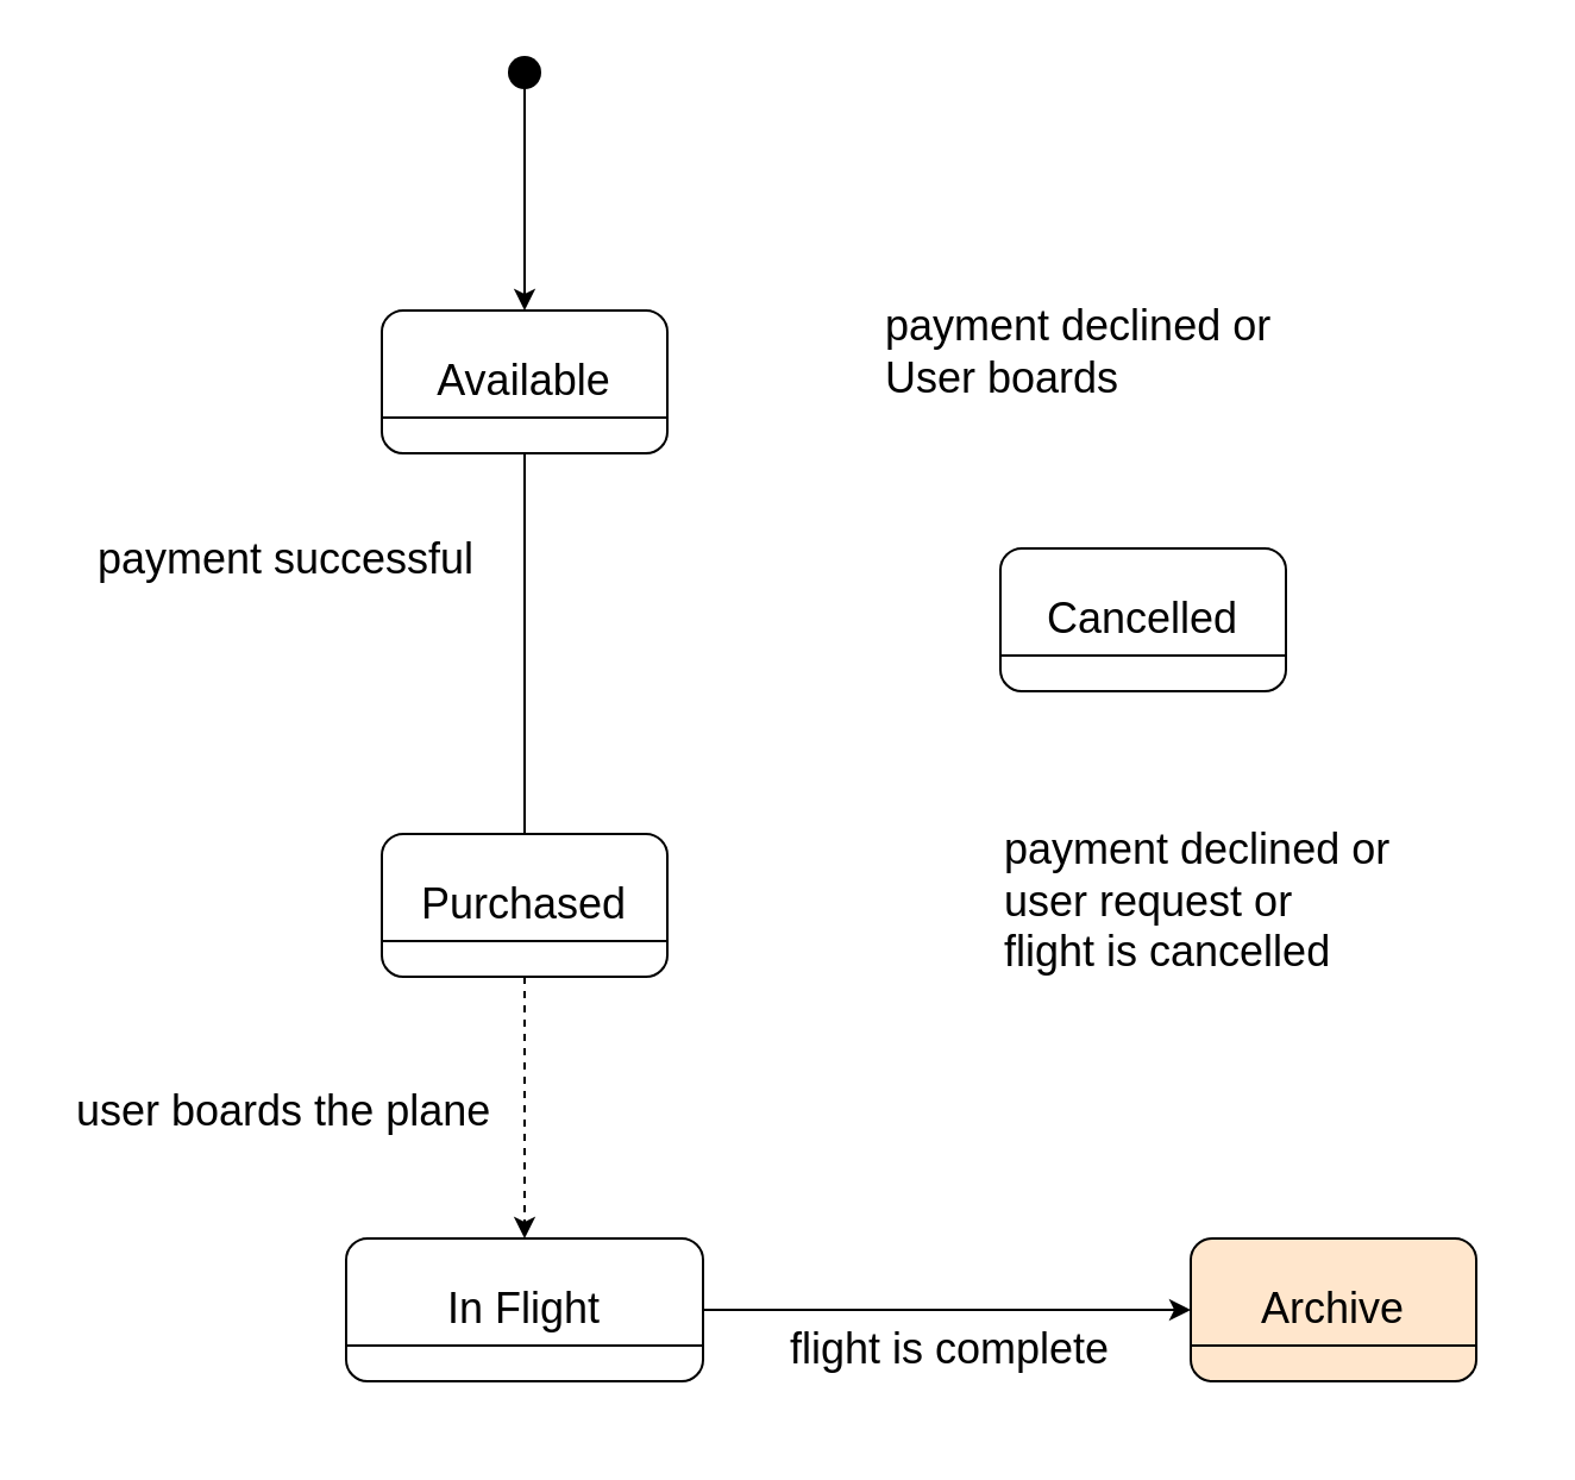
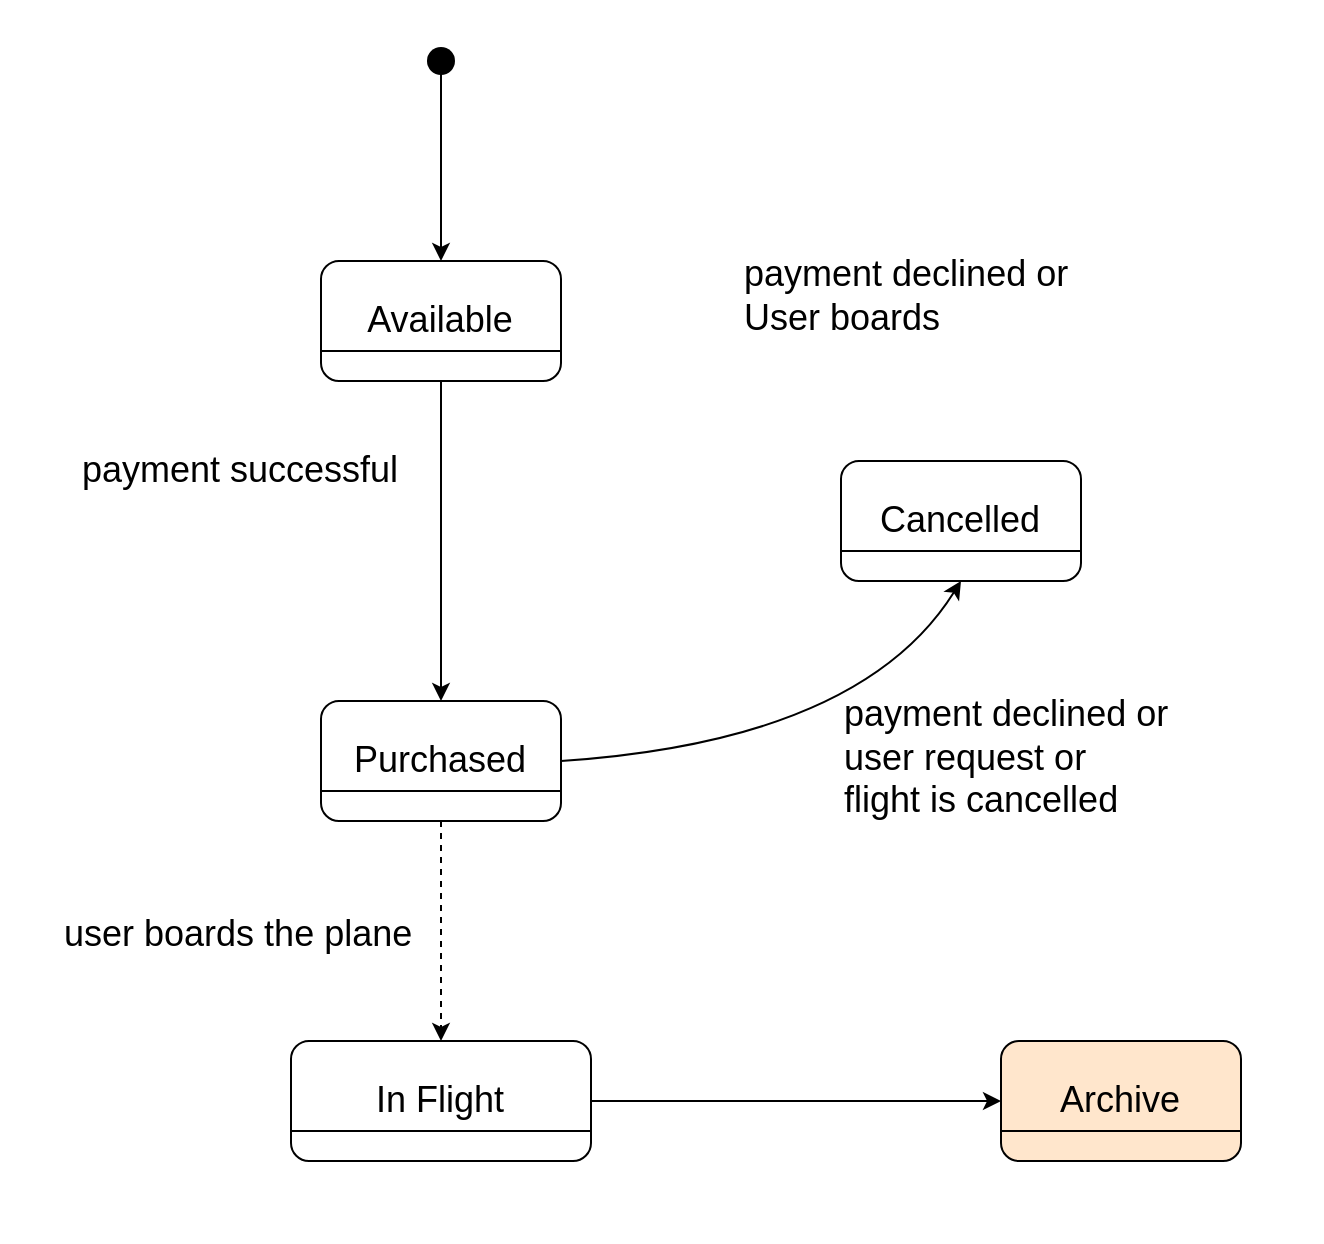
  <mxCell id="0" />
  <mxCell id="1" parent="0" />
  <mxCell id="2" value="&lt;font style=&quot;font-size: 18px;&quot;&gt;Available&lt;/font&gt;" style="rounded=1;whiteSpace=wrap;html=1;" vertex="1" parent="1"><mxGeometry x="160" y="130" width="120" height="60" as="geometry" /></mxCell>
  <mxCell id="3" value="" style="endArrow=none;html=1;rounded=0;exitX=0;exitY=0.75;exitDx=0;exitDy=0;entryX=1;entryY=0.75;entryDx=0;entryDy=0;" edge="1" parent="1" source="2" target="2"><mxGeometry width="50" height="50" relative="1" as="geometry"><mxPoint x="460" y="360" as="sourcePoint" /><mxPoint x="510" y="310" as="targetPoint" /></mxGeometry></mxCell>
  <mxCell id="4" value="" style="edgeStyle=orthogonalEdgeStyle;rounded=0;orthogonalLoop=1;jettySize=auto;html=1;" edge="1" parent="1" source="5" target="20"><mxGeometry relative="1" as="geometry" /></mxCell>
  <mxCell id="5" value="&lt;font style=&quot;font-size: 18px;&quot;&gt;In Flight&lt;/font&gt;" style="rounded=1;whiteSpace=wrap;html=1;" vertex="1" parent="1"><mxGeometry x="145" y="520" width="150" height="60" as="geometry" /></mxCell>
  <mxCell id="6" value="" style="endArrow=none;html=1;rounded=0;exitX=0;exitY=0.75;exitDx=0;exitDy=0;entryX=1;entryY=0.75;entryDx=0;entryDy=0;" edge="1" parent="1" source="5" target="5"><mxGeometry width="50" height="50" relative="1" as="geometry"><mxPoint x="470" y="370" as="sourcePoint" /><mxPoint x="520" y="320" as="targetPoint" /></mxGeometry></mxCell>
  <mxCell id="7" value="&lt;font style=&quot;font-size: 18px;&quot;&gt;Cancelled&lt;/font&gt;" style="rounded=1;whiteSpace=wrap;html=1;" vertex="1" parent="1"><mxGeometry x="420" y="230" width="120" height="60" as="geometry" /></mxCell>
  <mxCell id="8" value="" style="endArrow=none;html=1;rounded=0;exitX=0;exitY=0.75;exitDx=0;exitDy=0;entryX=1;entryY=0.75;entryDx=0;entryDy=0;" edge="1" parent="1" source="7" target="7"><mxGeometry width="50" height="50" relative="1" as="geometry"><mxPoint x="480" y="380" as="sourcePoint" /><mxPoint x="530" y="330" as="targetPoint" /></mxGeometry></mxCell>
  <mxCell id="9" value="&lt;font style=&quot;font-size: 18px;&quot;&gt;Purchased&lt;/font&gt;" style="rounded=1;whiteSpace=wrap;html=1;" vertex="1" parent="1"><mxGeometry x="160" y="350" width="120" height="60" as="geometry" /></mxCell>
  <mxCell id="10" value="" style="endArrow=none;html=1;rounded=0;exitX=0;exitY=0.75;exitDx=0;exitDy=0;entryX=1;entryY=0.75;entryDx=0;entryDy=0;" edge="1" parent="1" source="9" target="9"><mxGeometry width="50" height="50" relative="1" as="geometry"><mxPoint x="490" y="390" as="sourcePoint" /><mxPoint x="540" y="340" as="targetPoint" /></mxGeometry></mxCell>
  <mxCell id="11" value="" style="shape=waypoint;sketch=0;fillStyle=solid;size=6;pointerEvents=1;points=[];fillColor=none;resizable=0;rotatable=0;perimeter=centerPerimeter;snapToPoint=1;strokeWidth=5;" vertex="1" parent="1"><mxGeometry x="210" y="20" width="20" height="20" as="geometry" /></mxCell>
  <mxCell id="12" value="" style="endArrow=classic;html=1;rounded=0;exitX=0.4;exitY=1.1;exitDx=0;exitDy=0;exitPerimeter=0;entryX=0.5;entryY=0;entryDx=0;entryDy=0;" edge="1" parent="1" source="11" target="2"><mxGeometry width="50" height="50" relative="1" as="geometry"><mxPoint x="290" y="60" as="sourcePoint" /><mxPoint x="340" y="10" as="targetPoint" /></mxGeometry></mxCell>
- <mxCell id="13" value="" style="endArrow=none;html=1;rounded=0;exitX=0.5;exitY=1;exitDx=0;exitDy=0;entryX=0.5;entryY=0;entryDx=0;entryDy=0;" edge="1" parent="1" source="2" target="9"><mxGeometry width="50" height="50" relative="1" as="geometry"><mxPoint x="230" y="40" as="sourcePoint" /><mxPoint x="230" y="140" as="targetPoint" /></mxGeometry></mxCell>
+ <mxCell id="13" value="" style="endArrow=classic;html=1;rounded=0;exitX=0.5;exitY=1;exitDx=0;exitDy=0;entryX=0.5;entryY=0;entryDx=0;entryDy=0;" edge="1" parent="1" source="2" target="9"><mxGeometry width="50" height="50" relative="1" as="geometry"><mxPoint x="230" y="40" as="sourcePoint" /><mxPoint x="230" y="140" as="targetPoint" /></mxGeometry></mxCell>
  <mxCell id="14" value="&lt;font style=&quot;font-size: 18px;&quot;&gt;payment successful&lt;/font&gt;" style="text;html=1;strokeColor=none;fillColor=none;align=center;verticalAlign=middle;whiteSpace=wrap;rounded=0;" vertex="1" parent="1"><mxGeometry x="20" y="220" width="200" height="30" as="geometry" /></mxCell>
+ <mxCell id="15" value="" style="curved=1;endArrow=classic;html=1;rounded=0;entryX=0.5;entryY=1;entryDx=0;entryDy=0;exitX=1;exitY=0.5;exitDx=0;exitDy=0;" edge="1" parent="1" source="9" target="7"><mxGeometry width="50" height="50" relative="1" as="geometry"><mxPoint x="280" y="390" as="sourcePoint" /><mxPoint x="420" y="295" as="targetPoint" /><Array as="points"><mxPoint x="430" y="370" /></Array></mxGeometry></mxCell>
  <mxCell id="16" value="&lt;div&gt;&lt;font style=&quot;font-size: 18px;&quot;&gt;payment declined or &lt;br&gt;&lt;/font&gt;&lt;/div&gt;&lt;div&gt;&lt;font style=&quot;font-size: 18px;&quot;&gt;User boards&lt;br&gt;&lt;/font&gt;&lt;/div&gt;" style="text;whiteSpace=wrap;html=1;" vertex="1" parent="1"><mxGeometry x="370" y="120" width="220" height="50" as="geometry" /></mxCell>
- <mxCell id="17" value="&lt;font style=&quot;font-size: 18px;&quot;&gt;flight is complete&lt;/font&gt;" style="text;whiteSpace=wrap;html=1;" vertex="1" parent="1"><mxGeometry x="330" y="550" width="160" height="50" as="geometry" /></mxCell>
  <mxCell id="18" value="&lt;div&gt;&lt;font style=&quot;font-size: 18px;&quot;&gt;payment declined or &lt;br&gt;&lt;/font&gt;&lt;/div&gt;&lt;div&gt;&lt;font style=&quot;font-size: 18px;&quot;&gt;user request or&lt;/font&gt;&lt;/div&gt;&lt;div&gt;&lt;font style=&quot;font-size: 18px;&quot;&gt;flight is cancelled&lt;br&gt;&lt;/font&gt;&lt;/div&gt;" style="text;whiteSpace=wrap;html=1;" vertex="1" parent="1"><mxGeometry x="420" y="340" width="220" height="70" as="geometry" /></mxCell>
  <mxCell id="19" value="" style="endArrow=classic;html=1;rounded=0;exitX=0.5;exitY=1;exitDx=0;exitDy=0;entryX=0.5;entryY=0;entryDx=0;entryDy=0;dashed=1;" edge="1" parent="1" source="9" target="5"><mxGeometry width="50" height="50" relative="1" as="geometry"><mxPoint x="460" y="360" as="sourcePoint" /><mxPoint x="510" y="310" as="targetPoint" /></mxGeometry></mxCell>
  <mxCell id="20" value="&lt;font style=&quot;font-size: 18px;&quot;&gt;Archive&lt;/font&gt;" style="rounded=1;whiteSpace=wrap;html=1;fillColor=#ffe6cc;" vertex="1" parent="1"><mxGeometry x="500" y="520" width="120" height="60" as="geometry" /></mxCell>
  <mxCell id="21" value="" style="endArrow=none;html=1;rounded=0;exitX=0;exitY=0.75;exitDx=0;exitDy=0;entryX=1;entryY=0.75;entryDx=0;entryDy=0;" edge="1" parent="1" source="20" target="20"><mxGeometry width="50" height="50" relative="1" as="geometry"><mxPoint x="710" y="570" as="sourcePoint" /><mxPoint x="760" y="520" as="targetPoint" /></mxGeometry></mxCell>
  <mxCell id="22" value="&lt;font style=&quot;font-size: 18px;&quot;&gt;user boards the plane&lt;/font&gt;" style="text;whiteSpace=wrap;html=1;" vertex="1" parent="1"><mxGeometry x="30" y="450" width="190" height="50" as="geometry" /></mxCell>
